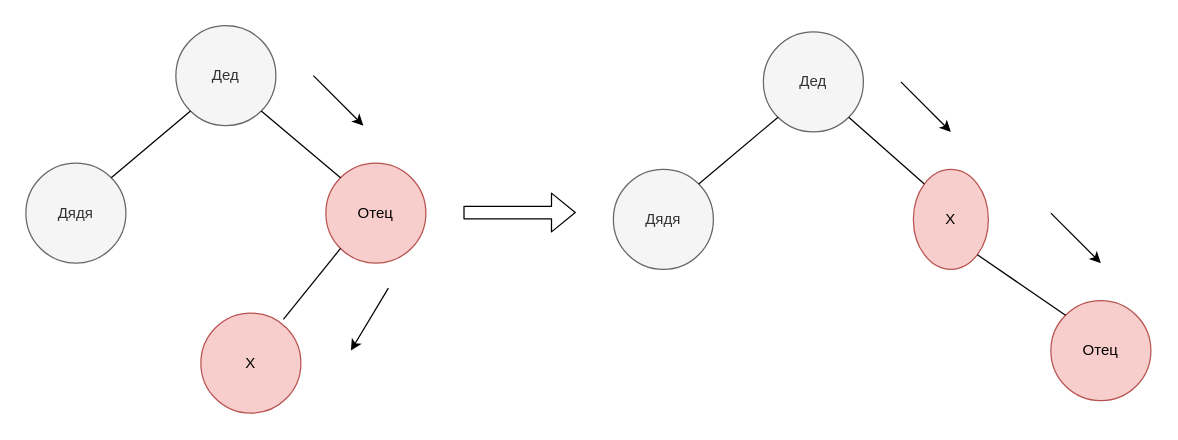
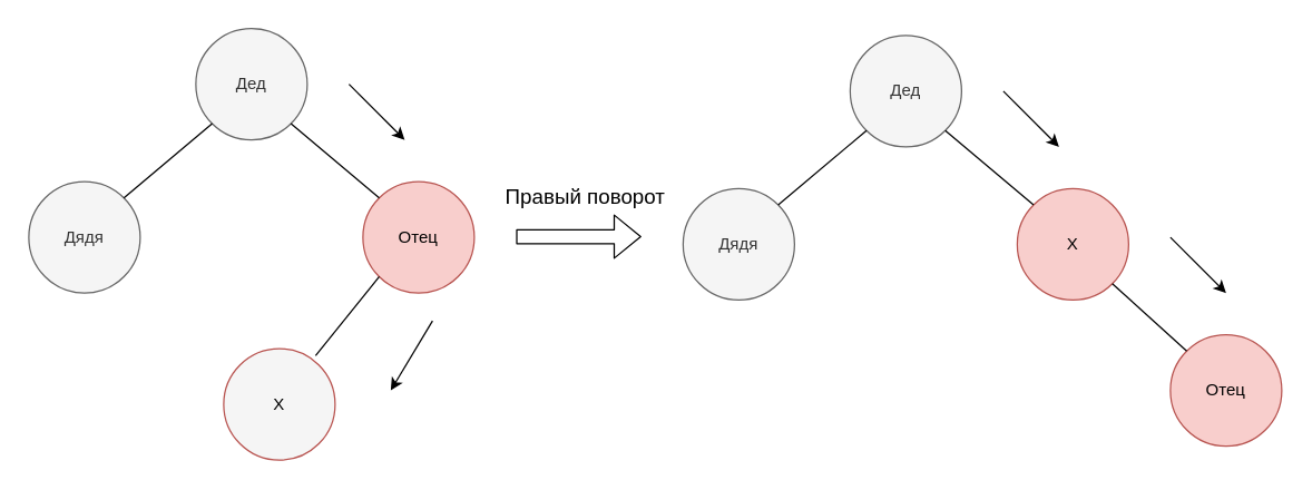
  <mxCell id="0" />
  <mxCell id="1" parent="0" />
  <mxCell id="2" value="Дядя" style="ellipse;whiteSpace=wrap;html=1;aspect=fixed;fillColor=#f5f5f5;strokeColor=#666666;fontColor=#333333;" parent="1" vertex="1"><mxGeometry x="20" y="130" width="80" height="80" as="geometry" /></mxCell>
  <mxCell id="3" value="Дед" style="ellipse;whiteSpace=wrap;html=1;aspect=fixed;fillColor=#f5f5f5;strokeColor=#666666;fontColor=#333333;" parent="1" vertex="1"><mxGeometry x="140" y="20" width="80" height="80" as="geometry" /></mxCell>
  <mxCell id="4" value="Отец" style="ellipse;whiteSpace=wrap;html=1;aspect=fixed;fillColor=#f8cecc;strokeColor=#b85450;" parent="1" vertex="1"><mxGeometry x="260" y="130" width="80" height="80" as="geometry" /></mxCell>
- <mxCell id="5" value="Х" style="ellipse;whiteSpace=wrap;html=1;aspect=fixed;fillColor=#f8cecc;strokeColor=#b85450;" parent="1" vertex="1"><mxGeometry x="160" y="250" width="80" height="80" as="geometry" /></mxCell>
+ <mxCell id="5" value="Х" style="ellipse;whiteSpace=wrap;html=1;aspect=fixed;fillColor=#f5f5f5;strokeColor=#b85450;" parent="1" vertex="1"><mxGeometry x="160" y="250" width="80" height="80" as="geometry" /></mxCell>
  <mxCell id="6" value="" style="endArrow=none;html=1;exitX=1;exitY=0;exitDx=0;exitDy=0;entryX=0;entryY=1;entryDx=0;entryDy=0;" parent="1" source="2" target="3" edge="1"><mxGeometry width="50" height="50" relative="1" as="geometry"><mxPoint x="200" y="200" as="sourcePoint" /><mxPoint x="250" y="150" as="targetPoint" /></mxGeometry></mxCell>
  <mxCell id="7" value="" style="endArrow=none;html=1;entryX=1;entryY=1;entryDx=0;entryDy=0;exitX=0;exitY=0;exitDx=0;exitDy=0;" parent="1" source="4" target="3" edge="1"><mxGeometry width="50" height="50" relative="1" as="geometry"><mxPoint x="200" y="200" as="sourcePoint" /><mxPoint x="250" y="150" as="targetPoint" /></mxGeometry></mxCell>
  <mxCell id="8" value="" style="endArrow=none;html=1;exitX=0.825;exitY=0.063;exitDx=0;exitDy=0;exitPerimeter=0;entryX=0;entryY=1;entryDx=0;entryDy=0;" parent="1" source="5" target="4" edge="1"><mxGeometry width="50" height="50" relative="1" as="geometry"><mxPoint x="200" y="200" as="sourcePoint" /><mxPoint x="250" y="150" as="targetPoint" /></mxGeometry></mxCell>
  <mxCell id="9" value="" style="endArrow=classic;html=1;" parent="1" edge="1"><mxGeometry width="50" height="50" relative="1" as="geometry"><mxPoint x="250" y="60" as="sourcePoint" /><mxPoint x="290" y="100" as="targetPoint" /></mxGeometry></mxCell>
  <mxCell id="10" value="" style="endArrow=classic;html=1;" parent="1" edge="1"><mxGeometry width="50" height="50" relative="1" as="geometry"><mxPoint x="310" y="230" as="sourcePoint" /><mxPoint x="280" y="280" as="targetPoint" /></mxGeometry></mxCell>
  <mxCell id="11" value="" style="shape=flexArrow;endArrow=classic;html=1;" parent="1" edge="1"><mxGeometry width="50" height="50" relative="1" as="geometry"><mxPoint x="370" y="169.5" as="sourcePoint" /><mxPoint x="460" y="169.5" as="targetPoint" /></mxGeometry></mxCell>
  <mxCell id="12" value="Дядя" style="ellipse;whiteSpace=wrap;html=1;aspect=fixed;fillColor=#f5f5f5;strokeColor=#666666;fontColor=#333333;" parent="1" vertex="1"><mxGeometry x="490" y="135" width="80" height="80" as="geometry" /></mxCell>
  <mxCell id="13" value="Дед" style="ellipse;whiteSpace=wrap;html=1;aspect=fixed;fillColor=#f5f5f5;strokeColor=#666666;fontColor=#333333;" parent="1" vertex="1"><mxGeometry x="610" y="25" width="80" height="80" as="geometry" /></mxCell>
- <mxCell id="14" value="X" style="ellipse;whiteSpace=wrap;html=1;aspect=fixed;fillColor=#f8cecc;strokeColor=#b85450;" parent="1" vertex="1"><mxGeometry x="730" y="135" width="60" height="80" as="geometry" /></mxCell>
+ <mxCell id="14" value="X" style="ellipse;whiteSpace=wrap;html=1;aspect=fixed;fillColor=#f8cecc;strokeColor=#b85450;" parent="1" vertex="1"><mxGeometry x="730" y="135" width="80" height="80" as="geometry" /></mxCell>
  <mxCell id="15" value="Отец" style="ellipse;whiteSpace=wrap;html=1;aspect=fixed;fillColor=#f8cecc;strokeColor=#b85450;" parent="1" vertex="1"><mxGeometry x="840" y="240" width="80" height="80" as="geometry" /></mxCell>
  <mxCell id="16" value="" style="endArrow=none;html=1;exitX=1;exitY=0;exitDx=0;exitDy=0;entryX=0;entryY=1;entryDx=0;entryDy=0;" parent="1" source="12" target="13" edge="1"><mxGeometry width="50" height="50" relative="1" as="geometry"><mxPoint x="670" y="205" as="sourcePoint" /><mxPoint x="720" y="155" as="targetPoint" /></mxGeometry></mxCell>
  <mxCell id="17" value="" style="endArrow=none;html=1;entryX=1;entryY=1;entryDx=0;entryDy=0;exitX=0;exitY=0;exitDx=0;exitDy=0;" parent="1" source="14" target="13" edge="1"><mxGeometry width="50" height="50" relative="1" as="geometry"><mxPoint x="670" y="205" as="sourcePoint" /><mxPoint x="720" y="155" as="targetPoint" /></mxGeometry></mxCell>
  <mxCell id="18" value="" style="endArrow=classic;html=1;" parent="1" edge="1"><mxGeometry width="50" height="50" relative="1" as="geometry"><mxPoint x="720" y="65" as="sourcePoint" /><mxPoint x="760" y="105" as="targetPoint" /></mxGeometry></mxCell>
  <mxCell id="19" value="" style="endArrow=none;html=1;entryX=1;entryY=1;entryDx=0;entryDy=0;exitX=0;exitY=0;exitDx=0;exitDy=0;" parent="1" source="15" target="14" edge="1"><mxGeometry width="50" height="50" relative="1" as="geometry"><mxPoint x="440" y="200" as="sourcePoint" /><mxPoint x="490" y="150" as="targetPoint" /></mxGeometry></mxCell>
  <mxCell id="20" value="" style="endArrow=classic;html=1;" parent="1" edge="1"><mxGeometry width="50" height="50" relative="1" as="geometry"><mxPoint x="840" y="170" as="sourcePoint" /><mxPoint x="880" y="210" as="targetPoint" /></mxGeometry></mxCell>
+ <mxCell id="21" value="Правый поворот" style="text;html=1;strokeColor=none;fillColor=none;align=center;verticalAlign=middle;whiteSpace=wrap;rounded=0;fontSize=15;" parent="1" vertex="1"><mxGeometry x="360" y="130" width="120" height="20" as="geometry" /></mxCell>
